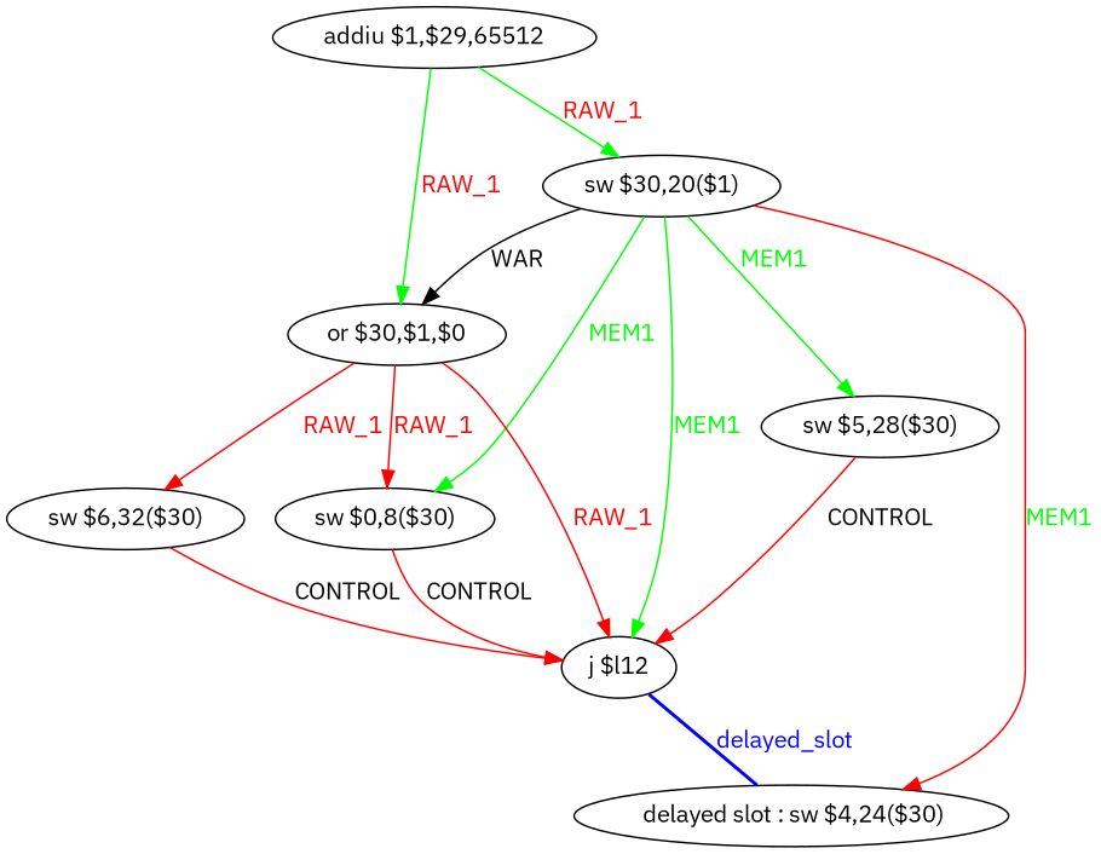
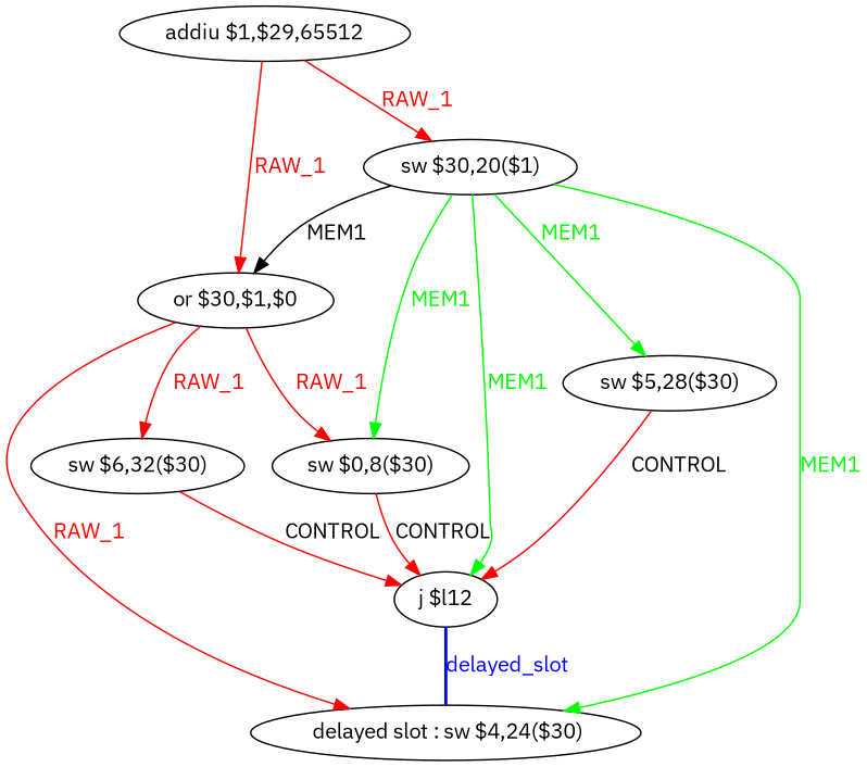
  digraph {
    fontname="IBM Plex Sans"
    node [fontname="IBM Plex Sans" shape=ellipse]
    edge [color=red fontcolor=red fontname="IBM Plex Sans"]
    n1 [label=" delayed slot : sw $4,24($30)"]
    n2 [label="j $l12"]
    n3 [label="addiu $1,$29,65512"]
    n4 [label="sw $30,20($1)"]
    n5 [label="or $30,$1,$0"]
    n6 [label="sw $5,28($30)"]
    n7 [label="sw $0,8($30)"]
    n8 [label="sw $6,32($30)"]
    n2 -> n1 [color=blue dir=none fontcolor=blue label=delayed_slot style=bold]
-   n3 -> n4 [color=green label=RAW_1]
-   n3 -> n5 [color=green label=RAW_1]
-   n4 -> n1 [fontcolor=green label=MEM1]
+   n3 -> n4 [label=RAW_1]
+   n3 -> n5 [label=RAW_1]
+   n4 -> n1 [color=green fontcolor=green label=MEM1]
    n4 -> n2 [color=green fontcolor=green label=MEM1]
-   n4 -> n5 [label=WAR color="" fontcolor=""]
+   n4 -> n5 [label=MEM1 color="" fontcolor=""]
    n4 -> n6 [color=green fontcolor=green label=MEM1]
    n4 -> n7 [color=green fontcolor=green label=MEM1]
-   n5 -> n2 [label=RAW_1]
+   n5 -> n1 [label=RAW_1]
    n5 -> n7 [label=RAW_1]
    n5 -> n8 [label=RAW_1]
    n6 -> n2 [label=CONTROL fontcolor=""]
    n7 -> n2 [label=CONTROL fontcolor=""]
    n8 -> n2 [label=CONTROL fontcolor=""]
  }
